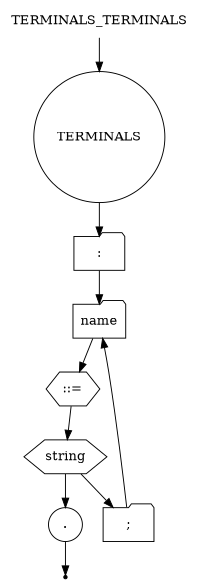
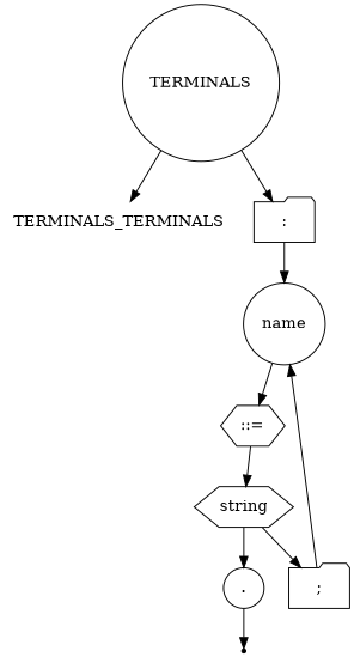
  digraph {
    node [shape=folder]
    n1 [label=TERMINALS_TERMINALS shape=plaintext]
    n2 [label=TERMINALS shape=circle]
    n3 [label=":"]
-   n4 [label=name]
+   n4 [label=name shape=circle]
    n5 [label="::=" shape=hexagon]
    n6 [label=string shape=hexagon]
    n7 [label=";"]
    n8 [label="." shape=circle]
    end [shape=point]
-   n1 -> n2
+   n2 -> n1
    n2 -> n3
    n3 -> n4
    n4 -> n5
    n5 -> n6
    n6 -> n7
    n6 -> n8
    n7 -> n4
    n8 -> end
  }
